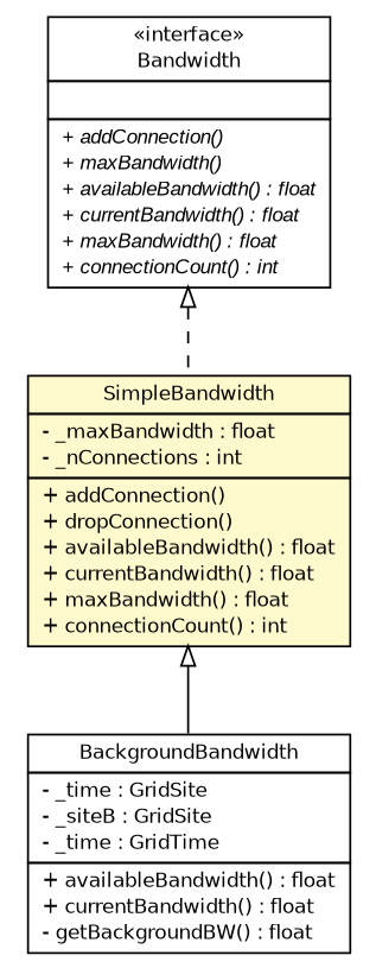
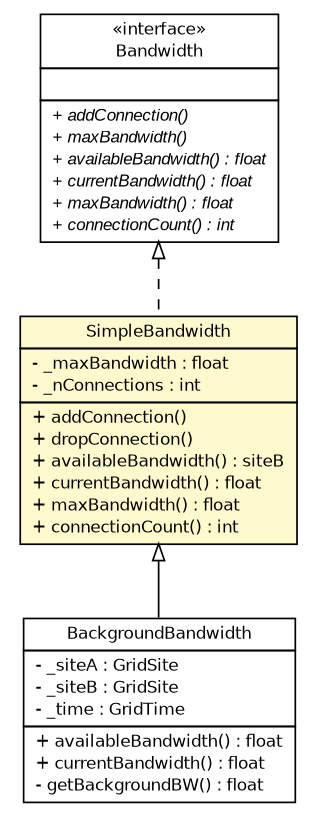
  digraph {
    fontname="DejaVu Sans"
    nodesep=0.25
    ranksep=0.5
    node [fontcolor=black fontname="DejaVu Sans" fontsize=10.0 shape=plaintext]
    edge [arrowtail=empty dir=back fontname="DejaVu Sans" fontsize=10 headport=p labelfontname=arial labelfontsize=10 tailport=p]
-   n1 [label=<<table title="org.edg.data.replication.optorsim.infrastructure.SimpleBandwidth" border="0" cellborder="1" cellspacing="0" cellpadding="2" port="p" bgcolor="lemonChiffon" href="./SimpleBandwidth.html"> 		<tr><td><table border="0" cellspacing="0" cellpadding="1"> <tr><td align="center" balign="center"> SimpleBandwidth </td></tr> 		</table></td></tr> 		<tr><td><table border="0" cellspacing="0" cellpadding="1"> <tr><td align="left" balign="left"> - _maxBandwidth : float </td></tr> <tr><td align="left" balign="left"> - _nConnections : int </td></tr> 		</table></td></tr> 		<tr><td><table border="0" cellspacing="0" cellpadding="1"> <tr><td align="left" balign="left"> + addConnection() </td></tr> <tr><td align="left" balign="left"> + dropConnection() </td></tr> <tr><td align="left" balign="left"> + availableBandwidth() : float </td></tr> <tr><td align="left" balign="left"> + currentBandwidth() : float </td></tr> <tr><td align="left" balign="left"> + maxBandwidth() : float </td></tr> <tr><td align="left" balign="left"> + connectionCount() : int </td></tr> 		</table></td></tr> 		</table>>]
-   n2 [label=<<table title="org.edg.data.replication.optorsim.infrastructure.BackgroundBandwidth" border="0" cellborder="1" cellspacing="0" cellpadding="2" port="p" href="./BackgroundBandwidth.html"> 		<tr><td><table border="0" cellspacing="0" cellpadding="1"> <tr><td align="center" balign="center"> BackgroundBandwidth </td></tr> 		</table></td></tr> 		<tr><td><table border="0" cellspacing="0" cellpadding="1"> <tr><td align="left" balign="left"> - _time : GridSite </td></tr> <tr><td align="left" balign="left"> - _siteB : GridSite </td></tr> <tr><td align="left" balign="left"> - _time : GridTime </td></tr> 		</table></td></tr> 		<tr><td><table border="0" cellspacing="0" cellpadding="1"> <tr><td align="left" balign="left"> + availableBandwidth() : float </td></tr> <tr><td align="left" balign="left"> + currentBandwidth() : float </td></tr> <tr><td align="left" balign="left"> - getBackgroundBW() : float </td></tr> 		</table></td></tr> 		</table>>]
+   n1 [label=<<table title="org.edg.data.replication.optorsim.infrastructure.SimpleBandwidth" border="0" cellborder="1" cellspacing="0" cellpadding="2" port="p" bgcolor="lemonChiffon" href="./SimpleBandwidth.html"> 		<tr><td><table border="0" cellspacing="0" cellpadding="1"> <tr><td align="center" balign="center"> SimpleBandwidth </td></tr> 		</table></td></tr> 		<tr><td><table border="0" cellspacing="0" cellpadding="1"> <tr><td align="left" balign="left"> - _maxBandwidth : float </td></tr> <tr><td align="left" balign="left"> - _nConnections : int </td></tr> 		</table></td></tr> 		<tr><td><table border="0" cellspacing="0" cellpadding="1"> <tr><td align="left" balign="left"> + addConnection() </td></tr> <tr><td align="left" balign="left"> + dropConnection() </td></tr> <tr><td align="left" balign="left"> + availableBandwidth() : siteB </td></tr> <tr><td align="left" balign="left"> + currentBandwidth() : float </td></tr> <tr><td align="left" balign="left"> + maxBandwidth() : float </td></tr> <tr><td align="left" balign="left"> + connectionCount() : int </td></tr> 		</table></td></tr> 		</table>>]
+   n2 [label=<<table title="org.edg.data.replication.optorsim.infrastructure.BackgroundBandwidth" border="0" cellborder="1" cellspacing="0" cellpadding="2" port="p" href="./BackgroundBandwidth.html"> 		<tr><td><table border="0" cellspacing="0" cellpadding="1"> <tr><td align="center" balign="center"> BackgroundBandwidth </td></tr> 		</table></td></tr> 		<tr><td><table border="0" cellspacing="0" cellpadding="1"> <tr><td align="left" balign="left"> - _siteA : GridSite </td></tr> <tr><td align="left" balign="left"> - _siteB : GridSite </td></tr> <tr><td align="left" balign="left"> - _time : GridTime </td></tr> 		</table></td></tr> 		<tr><td><table border="0" cellspacing="0" cellpadding="1"> <tr><td align="left" balign="left"> + availableBandwidth() : float </td></tr> <tr><td align="left" balign="left"> + currentBandwidth() : float </td></tr> <tr><td align="left" balign="left"> - getBackgroundBW() : float </td></tr> 		</table></td></tr> 		</table>>]
    n3 [label=<<table title="org.edg.data.replication.optorsim.infrastructure.Bandwidth" border="0" cellborder="1" cellspacing="0" cellpadding="2" port="p" href="./Bandwidth.html"> 		<tr><td><table border="0" cellspacing="0" cellpadding="1"> <tr><td align="center" balign="center"> &#171;interface&#187; </td></tr> <tr><td align="center" balign="center"> Bandwidth </td></tr> 		</table></td></tr> 		<tr><td><table border="0" cellspacing="0" cellpadding="1"> <tr><td align="left" balign="left">  </td></tr> 		</table></td></tr> 		<tr><td><table border="0" cellspacing="0" cellpadding="1"> <tr><td align="left" balign="left"><font face="arial italic" point-size="10.0"> + addConnection() </font></td></tr> <tr><td align="left" balign="left"><font face="arial italic" point-size="10.0"> + maxBandwidth() </font></td></tr> <tr><td align="left" balign="left"><font face="arial italic" point-size="10.0"> + availableBandwidth() : float </font></td></tr> <tr><td align="left" balign="left"><font face="arial italic" point-size="10.0"> + currentBandwidth() : float </font></td></tr> <tr><td align="left" balign="left"><font face="arial italic" point-size="10.0"> + maxBandwidth() : float </font></td></tr> <tr><td align="left" balign="left"><font face="arial italic" point-size="10.0"> + connectionCount() : int </font></td></tr> 		</table></td></tr> 		</table>>]
    n1 -> n2
    n3 -> n1 [style=dashed]
  }
